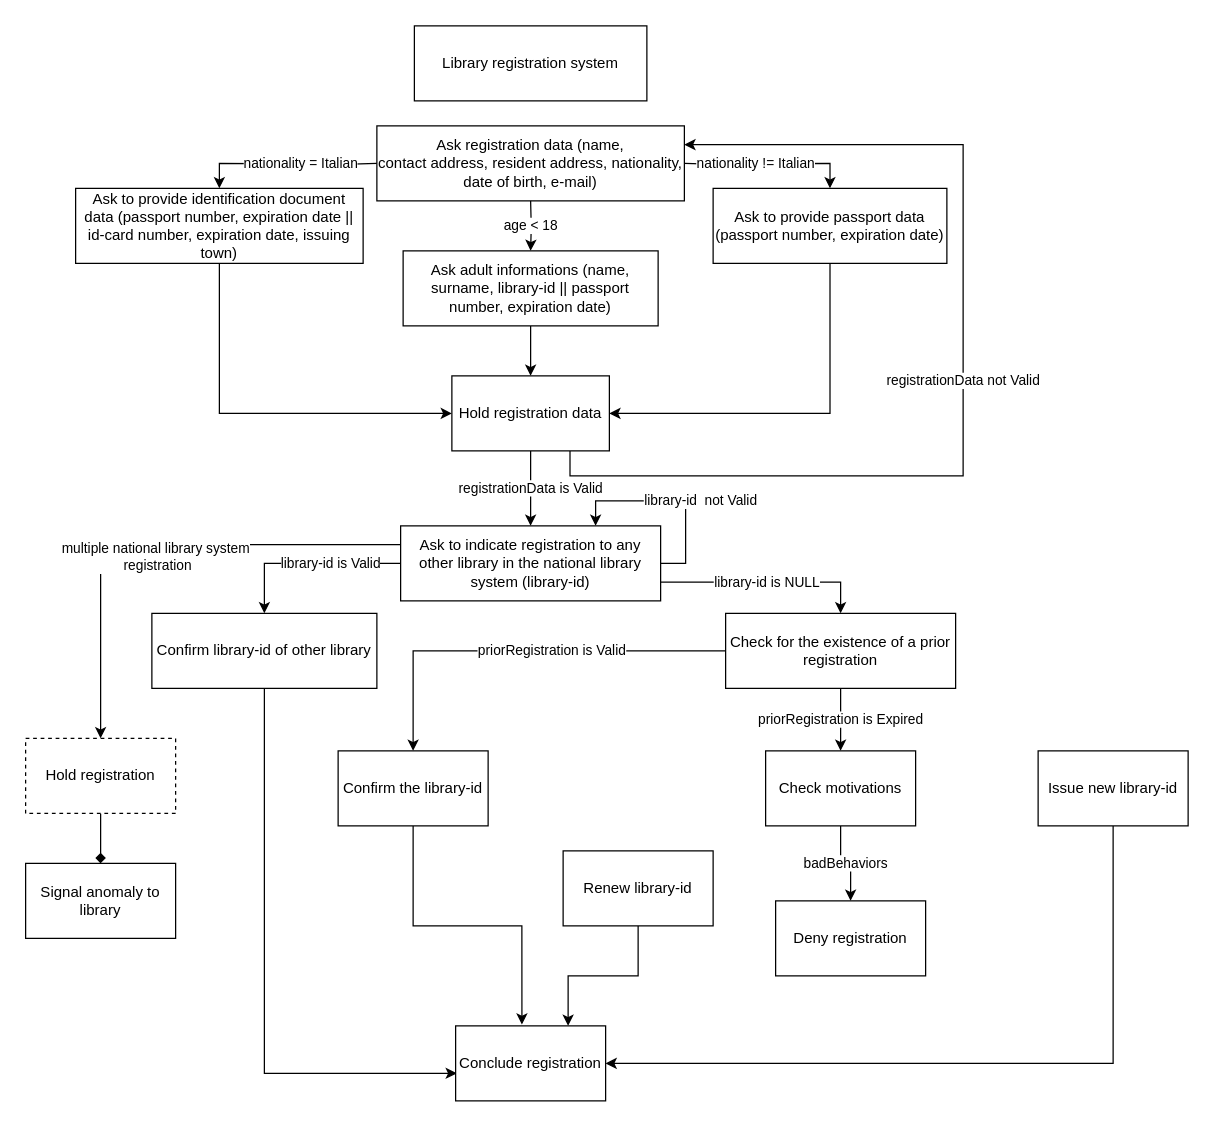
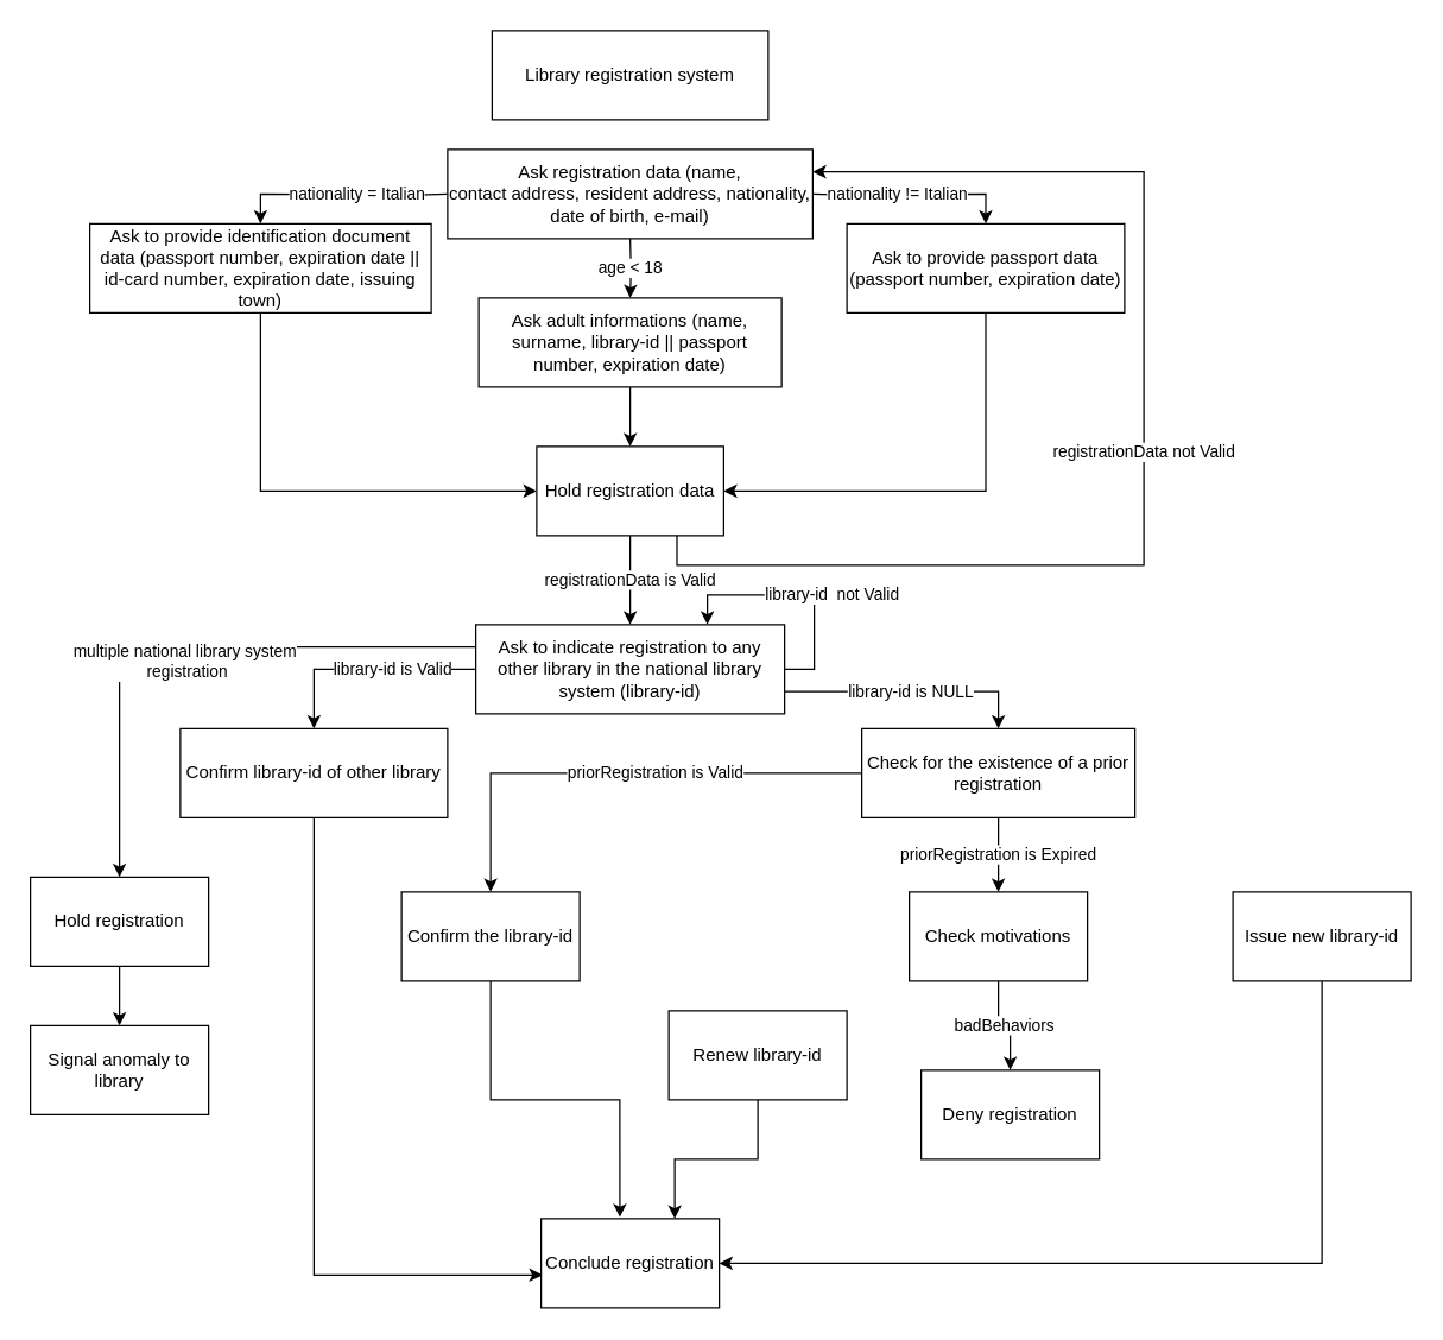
  <mxCell id="0" />
  <mxCell id="1" parent="0" />
  <mxCell id="2" value="Library registration system" style="rounded=0;whiteSpace=wrap;html=1;" parent="1" vertex="1"><mxGeometry x="331" y="20" width="186" height="60" as="geometry" /></mxCell>
  <mxCell id="3" value="nationality = Italian" style="edgeStyle=orthogonalEdgeStyle;rounded=0;orthogonalLoop=1;jettySize=auto;html=1;exitX=0;exitY=0.5;exitDx=0;exitDy=0;entryX=0.5;entryY=0;entryDx=0;entryDy=0;" edge="1" parent="1" target="6"><mxGeometry x="-0.16" relative="1" as="geometry"><mxPoint x="301" y="130" as="sourcePoint" /><mxPoint as="offset" /></mxGeometry></mxCell>
  <mxCell id="4" value="nationality != Italian" style="edgeStyle=orthogonalEdgeStyle;rounded=0;orthogonalLoop=1;jettySize=auto;html=1;exitX=1;exitY=0.5;exitDx=0;exitDy=0;" edge="1" parent="1" target="9"><mxGeometry x="-0.159" relative="1" as="geometry"><mxPoint x="547" y="130" as="sourcePoint" /><mxPoint as="offset" /></mxGeometry></mxCell>
  <mxCell id="5" style="edgeStyle=orthogonalEdgeStyle;rounded=0;orthogonalLoop=1;jettySize=auto;html=1;exitX=0.5;exitY=1;exitDx=0;exitDy=0;entryX=0;entryY=0.5;entryDx=0;entryDy=0;" edge="1" parent="1" source="6" target="26"><mxGeometry relative="1" as="geometry" /></mxCell>
  <mxCell id="6" value="Ask to provide identification document data (passport number, expiration date || id-card number, expiration date, issuing town)" style="rounded=0;whiteSpace=wrap;html=1;" vertex="1" parent="1"><mxGeometry x="60" y="150" width="230" height="60" as="geometry" /></mxCell>
  <mxCell id="7" value="Ask registration data (name,&lt;br&gt;contact address, resident address, nationality, date of birth, e-mail)" style="rounded=0;whiteSpace=wrap;html=1;" vertex="1" parent="1"><mxGeometry x="301" y="100" width="246" height="60" as="geometry" /></mxCell>
  <mxCell id="8" style="edgeStyle=orthogonalEdgeStyle;rounded=0;orthogonalLoop=1;jettySize=auto;html=1;exitX=0.5;exitY=1;exitDx=0;exitDy=0;entryX=1;entryY=0.5;entryDx=0;entryDy=0;" edge="1" parent="1" source="9" target="26"><mxGeometry relative="1" as="geometry" /></mxCell>
  <mxCell id="9" value="Ask to provide passport data (passport number, expiration date)" style="rounded=0;whiteSpace=wrap;html=1;" vertex="1" parent="1"><mxGeometry x="570" y="150" width="187" height="60" as="geometry" /></mxCell>
  <mxCell id="10" value="age &amp;lt; 18" style="edgeStyle=orthogonalEdgeStyle;rounded=0;orthogonalLoop=1;jettySize=auto;html=1;exitX=0.5;exitY=1;exitDx=0;exitDy=0;" edge="1" parent="1" target="12"><mxGeometry relative="1" as="geometry"><mxPoint x="424" y="160" as="sourcePoint" /></mxGeometry></mxCell>
  <mxCell id="11" value="" style="edgeStyle=orthogonalEdgeStyle;rounded=0;orthogonalLoop=1;jettySize=auto;html=1;" edge="1" parent="1" source="12" target="26"><mxGeometry relative="1" as="geometry" /></mxCell>
  <mxCell id="12" value="Ask adult informations (name,&lt;br&gt;surname, library-id || passport number, expiration date)" style="rounded=0;whiteSpace=wrap;html=1;" vertex="1" parent="1"><mxGeometry x="322" y="200" width="204" height="60" as="geometry" /></mxCell>
  <mxCell id="13" value="multiple national library system&lt;br&gt;&amp;nbsp;registration" style="edgeStyle=orthogonalEdgeStyle;rounded=0;orthogonalLoop=1;jettySize=auto;html=1;exitX=0;exitY=0.25;exitDx=0;exitDy=0;entryX=0.5;entryY=0;entryDx=0;entryDy=0;" edge="1" parent="1" source="14" target="36"><mxGeometry x="-0.01" y="10" relative="1" as="geometry"><mxPoint x="80" y="730" as="targetPoint" /><mxPoint as="offset" /></mxGeometry></mxCell>
  <mxCell id="14" value="Ask to indicate registration&amp;nbsp;to any&lt;br&gt;other library in the national library system (library-id)" style="rounded=0;whiteSpace=wrap;html=1;" vertex="1" parent="1"><mxGeometry x="320" y="420" width="208" height="60" as="geometry" /></mxCell>
  <mxCell id="15" value="library-id is Valid" style="edgeStyle=orthogonalEdgeStyle;rounded=0;orthogonalLoop=1;jettySize=auto;html=1;exitX=0;exitY=0.5;exitDx=0;exitDy=0;" edge="1" parent="1" source="14" target="18"><mxGeometry x="-0.234" relative="1" as="geometry"><mxPoint x="1" as="offset" /></mxGeometry></mxCell>
  <mxCell id="16" value="library-id is NULL" style="edgeStyle=orthogonalEdgeStyle;rounded=0;orthogonalLoop=1;jettySize=auto;html=1;exitX=1;exitY=0.75;exitDx=0;exitDy=0;entryX=0.5;entryY=0;entryDx=0;entryDy=0;" edge="1" parent="1" source="14" target="21"><mxGeometry relative="1" as="geometry" /></mxCell>
  <mxCell id="17" style="edgeStyle=orthogonalEdgeStyle;rounded=0;orthogonalLoop=1;jettySize=auto;html=1;exitX=0.5;exitY=1;exitDx=0;exitDy=0;entryX=0.008;entryY=0.633;entryDx=0;entryDy=0;entryPerimeter=0;" edge="1" parent="1" source="18" target="38"><mxGeometry relative="1" as="geometry" /></mxCell>
  <mxCell id="18" value="Confirm library-id of other library" style="rounded=0;whiteSpace=wrap;html=1;" vertex="1" parent="1"><mxGeometry x="121" y="490" width="180" height="60" as="geometry" /></mxCell>
  <mxCell id="19" value="priorRegistration is Valid" style="edgeStyle=orthogonalEdgeStyle;rounded=0;orthogonalLoop=1;jettySize=auto;html=1;exitX=0;exitY=0.5;exitDx=0;exitDy=0;entryX=0.5;entryY=0;entryDx=0;entryDy=0;" edge="1" parent="1" source="21" target="23"><mxGeometry x="-0.159" relative="1" as="geometry"><mxPoint as="offset" /></mxGeometry></mxCell>
  <mxCell id="20" value="priorRegistration is Expired" style="edgeStyle=orthogonalEdgeStyle;rounded=0;orthogonalLoop=1;jettySize=auto;html=1;exitX=0.5;exitY=1;exitDx=0;exitDy=0;" edge="1" parent="1" source="21" target="29"><mxGeometry relative="1" as="geometry" /></mxCell>
  <mxCell id="21" value="Check&amp;nbsp;for the existence of a prior registration" style="rounded=0;whiteSpace=wrap;html=1;" vertex="1" parent="1"><mxGeometry x="580" y="490" width="184" height="60" as="geometry" /></mxCell>
  <mxCell id="22" style="edgeStyle=orthogonalEdgeStyle;rounded=0;orthogonalLoop=1;jettySize=auto;html=1;exitX=0.5;exitY=1;exitDx=0;exitDy=0;entryX=0.442;entryY=-0.017;entryDx=0;entryDy=0;entryPerimeter=0;" edge="1" parent="1" source="23" target="38"><mxGeometry relative="1" as="geometry" /></mxCell>
  <mxCell id="23" value="Confirm the library-id" style="rounded=0;whiteSpace=wrap;html=1;" vertex="1" parent="1"><mxGeometry x="270" y="600" width="120" height="60" as="geometry" /></mxCell>
  <mxCell id="24" value="registrationData is Valid" style="edgeStyle=orthogonalEdgeStyle;rounded=0;orthogonalLoop=1;jettySize=auto;html=1;exitX=0.5;exitY=1;exitDx=0;exitDy=0;" edge="1" parent="1" source="26" target="14"><mxGeometry relative="1" as="geometry" /></mxCell>
  <mxCell id="25" value="registrationData not Valid" style="edgeStyle=orthogonalEdgeStyle;rounded=0;orthogonalLoop=1;jettySize=auto;html=1;exitX=0.75;exitY=1;exitDx=0;exitDy=0;entryX=1;entryY=0.25;entryDx=0;entryDy=0;" edge="1" parent="1" source="26" target="7"><mxGeometry relative="1" as="geometry"><Array as="points"><mxPoint x="456" y="380" /><mxPoint x="770" y="380" /><mxPoint x="770" y="115" /></Array></mxGeometry></mxCell>
  <mxCell id="26" value="Hold registration data" style="rounded=0;whiteSpace=wrap;html=1;" vertex="1" parent="1"><mxGeometry x="361" y="300" width="126" height="60" as="geometry" /></mxCell>
  <mxCell id="27" value="library-id&amp;nbsp; not Valid" style="edgeStyle=orthogonalEdgeStyle;rounded=0;orthogonalLoop=1;jettySize=auto;html=1;exitX=1;exitY=0.5;exitDx=0;exitDy=0;entryX=0.75;entryY=0;entryDx=0;entryDy=0;" edge="1" parent="1" source="14" target="14"><mxGeometry x="-0.136" y="-12" relative="1" as="geometry"><Array as="points"><mxPoint x="548" y="450" /><mxPoint x="548" y="400" /><mxPoint x="476" y="400" /></Array><mxPoint x="12" y="12" as="offset" /></mxGeometry></mxCell>
  <mxCell id="28" value="badBehaviors" style="edgeStyle=orthogonalEdgeStyle;rounded=0;orthogonalLoop=1;jettySize=auto;html=1;exitX=0.5;exitY=1;exitDx=0;exitDy=0;entryX=0.5;entryY=0;entryDx=0;entryDy=0;" edge="1" parent="1" source="29" target="32"><mxGeometry relative="1" as="geometry" /></mxCell>
  <mxCell id="29" value="Check motivations" style="rounded=0;whiteSpace=wrap;html=1;" vertex="1" parent="1"><mxGeometry x="612" y="600" width="120" height="60" as="geometry" /></mxCell>
  <mxCell id="30" style="edgeStyle=orthogonalEdgeStyle;rounded=0;orthogonalLoop=1;jettySize=auto;html=1;exitX=0.5;exitY=1;exitDx=0;exitDy=0;entryX=0.75;entryY=0;entryDx=0;entryDy=0;" edge="1" parent="1" source="31" target="38"><mxGeometry relative="1" as="geometry" /></mxCell>
  <mxCell id="31" value="Renew library-id" style="rounded=0;whiteSpace=wrap;html=1;" vertex="1" parent="1"><mxGeometry x="450" y="680" width="120" height="60" as="geometry" /></mxCell>
  <mxCell id="32" value="Deny registration" style="rounded=0;whiteSpace=wrap;html=1;" vertex="1" parent="1"><mxGeometry x="620" y="720" width="120" height="60" as="geometry" /></mxCell>
  <mxCell id="33" style="edgeStyle=orthogonalEdgeStyle;rounded=0;orthogonalLoop=1;jettySize=auto;html=1;exitX=0.5;exitY=1;exitDx=0;exitDy=0;entryX=1;entryY=0.5;entryDx=0;entryDy=0;" edge="1" parent="1" source="34" target="38"><mxGeometry relative="1" as="geometry" /></mxCell>
  <mxCell id="34" value="Issue new library-id" style="rounded=0;whiteSpace=wrap;html=1;" vertex="1" parent="1"><mxGeometry x="830" y="600" width="120" height="60" as="geometry" /></mxCell>
- <mxCell id="35" value="" style="edgeStyle=orthogonalEdgeStyle;rounded=0;orthogonalLoop=1;jettySize=auto;html=1;endArrow=diamond;" edge="1" parent="1" source="36" target="37"><mxGeometry relative="1" as="geometry" /></mxCell>
- <mxCell id="36" value="Hold registration" style="rounded=0;whiteSpace=wrap;html=1;dashed=1;" vertex="1" parent="1"><mxGeometry x="20" y="590" width="120" height="60" as="geometry" /></mxCell>
+ <mxCell id="35" value="" style="edgeStyle=orthogonalEdgeStyle;rounded=0;orthogonalLoop=1;jettySize=auto;html=1;" edge="1" parent="1" source="36" target="37"><mxGeometry relative="1" as="geometry" /></mxCell>
+ <mxCell id="36" value="Hold registration" style="rounded=0;whiteSpace=wrap;html=1;" vertex="1" parent="1"><mxGeometry x="20" y="590" width="120" height="60" as="geometry" /></mxCell>
  <mxCell id="37" value="Signal anomaly to library" style="rounded=0;whiteSpace=wrap;html=1;" vertex="1" parent="1"><mxGeometry x="20" y="690" width="120" height="60" as="geometry" /></mxCell>
  <mxCell id="38" value="Conclude registration" style="rounded=0;whiteSpace=wrap;html=1;" vertex="1" parent="1"><mxGeometry x="364" y="820" width="120" height="60" as="geometry" /></mxCell>
